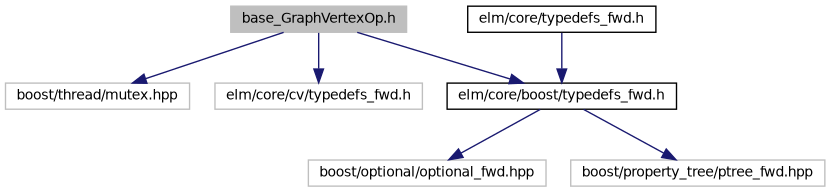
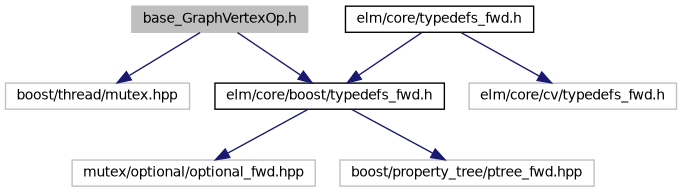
  digraph {
    node [color=grey75 fillcolor=white fontname=Helvetica fontsize=10 shape=record style=filled]
    edge [color=midnightblue fontname=Helvetica fontsize=10 labelfontname=Helvetica labelfontsize=10 style=solid]
    n1 [fillcolor=grey75 fontcolor=black height=0.2 label="base_GraphVertexOp.h" width=0.4]
    n2 [height=0.2 label="boost/thread/mutex.hpp" width=0.4]
    n3 [color=black height=0.2 label="elm/core/boost/typedefs_fwd.h" width=0.4]
    n4 [color=black height=0.2 label="elm/core/typedefs_fwd.h" width=0.4]
    n5 [height=0.2 label="elm/core/cv/typedefs_fwd.h" width=0.4]
-   n6 [height=0.2 label="boost/optional/optional_fwd.hpp" width=0.4]
+   n6 [height=0.2 label="mutex/optional/optional_fwd.hpp" width=0.4]
    n7 [height=0.2 label="boost/property_tree/ptree_fwd.hpp" width=0.4]
    n1 -> n2
    n1 -> n3
    n3 -> n6
    n3 -> n7
    n4 -> n3
-   n1 -> n5
+   n4 -> n5
  }
